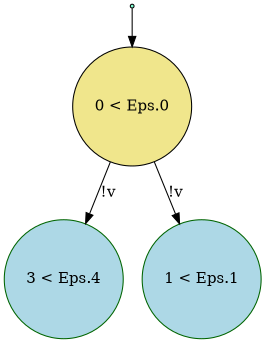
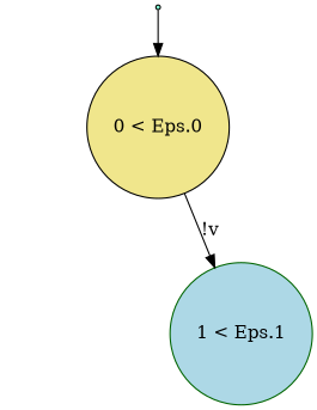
  digraph {
    node [color=black fillcolor=lightblue shape=circle style=filled]
    ENTRY [fillcolor=aquamarine shape=point]
    n2 [fillcolor=khaki label="0 < Eps.0\n"]
-   n3 [color=darkgreen label="3 < Eps.4\n"]
    n4 [color=darkgreen label="1 < Eps.1\n"]
    ENTRY -> n2
-   n2 -> n3 [label="!v"]
    n2 -> n4 [label="!v"]
  }
